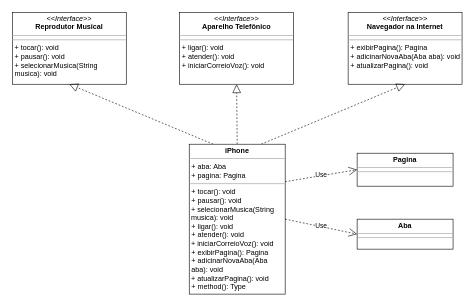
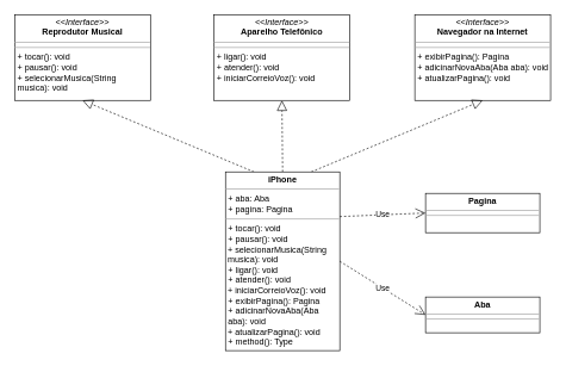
  <mxCell id="0" />
  <mxCell id="1" parent="0" />
  <mxCell id="2" value="&lt;p style=&quot;margin:0px;margin-top:4px;text-align:center;&quot;&gt;&lt;i&gt;&amp;lt;&amp;lt;Interface&amp;gt;&amp;gt;&lt;/i&gt;&lt;br&gt;&lt;b&gt;Reprodutor Musical&lt;/b&gt;&lt;br&gt;&lt;/p&gt;&lt;hr size=&quot;1&quot;&gt;&lt;hr size=&quot;1&quot;&gt;&lt;p style=&quot;margin:0px;margin-left:4px;&quot;&gt;+ tocar(): void&lt;br&gt;+ pausar(): void&lt;/p&gt;&lt;p style=&quot;margin:0px;margin-left:4px;&quot;&gt;+ selecionarMusica(String musica): void&lt;br&gt;&lt;/p&gt;" style="verticalAlign=top;align=left;overflow=fill;fontSize=12;fontFamily=Helvetica;html=1;whiteSpace=wrap;" vertex="1" parent="1"><mxGeometry x="20" y="20" width="190" height="120" as="geometry" /></mxCell>
  <mxCell id="3" value="&lt;p style=&quot;margin:0px;margin-top:4px;text-align:center;&quot;&gt;&lt;i&gt;&amp;lt;&amp;lt;Interface&amp;gt;&amp;gt;&lt;/i&gt;&lt;br&gt;&lt;b&gt;Aparelho Telefônico&lt;/b&gt;&lt;br&gt;&lt;/p&gt;&lt;hr size=&quot;1&quot;&gt;&lt;hr size=&quot;1&quot;&gt;&lt;p style=&quot;margin:0px;margin-left:4px;&quot;&gt;+ ligar(): void&lt;br&gt;+ atender(): void&lt;/p&gt;&lt;p style=&quot;margin:0px;margin-left:4px;&quot;&gt;+ iniciarCorreioVoz(): void&lt;br&gt;&lt;/p&gt;" style="verticalAlign=top;align=left;overflow=fill;fontSize=12;fontFamily=Helvetica;html=1;whiteSpace=wrap;" vertex="1" parent="1"><mxGeometry x="299" y="20" width="190" height="120" as="geometry" /></mxCell>
  <mxCell id="4" value="&lt;p style=&quot;margin:0px;margin-top:4px;text-align:center;&quot;&gt;&lt;i&gt;&amp;lt;&amp;lt;Interface&amp;gt;&amp;gt;&lt;/i&gt;&lt;br&gt;&lt;b&gt;Navegador na Internet&lt;/b&gt;&lt;br&gt;&lt;/p&gt;&lt;hr size=&quot;1&quot;&gt;&lt;hr size=&quot;1&quot;&gt;&lt;p style=&quot;margin:0px;margin-left:4px;&quot;&gt;+ exibirPagina(): Pagina&lt;br&gt;+ adicinarNovaAba(Aba aba): void&lt;/p&gt;&lt;p style=&quot;margin:0px;margin-left:4px;&quot;&gt;+ atualizarPagina(): void&lt;br&gt;&lt;/p&gt;" style="verticalAlign=top;align=left;overflow=fill;fontSize=12;fontFamily=Helvetica;html=1;whiteSpace=wrap;" vertex="1" parent="1"><mxGeometry x="580" y="20" width="190" height="120" as="geometry" /></mxCell>
  <mxCell id="5" value="" style="endArrow=block;dashed=1;endFill=0;endSize=12;html=1;rounded=0;exitX=0.25;exitY=0;exitDx=0;exitDy=0;entryX=0.5;entryY=1;entryDx=0;entryDy=0;" edge="1" parent="1" source="8" target="2"><mxGeometry width="160" relative="1" as="geometry"><mxPoint x="355" y="260" as="sourcePoint" /><mxPoint x="445" y="200" as="targetPoint" /></mxGeometry></mxCell>
  <mxCell id="6" value="" style="endArrow=block;dashed=1;endFill=0;endSize=12;html=1;rounded=0;exitX=0.5;exitY=0;exitDx=0;exitDy=0;entryX=0.5;entryY=1;entryDx=0;entryDy=0;" edge="1" parent="1" source="8" target="3"><mxGeometry width="160" relative="1" as="geometry"><mxPoint x="395" y="260" as="sourcePoint" /><mxPoint x="445" y="200" as="targetPoint" /></mxGeometry></mxCell>
  <mxCell id="7" value="" style="endArrow=block;dashed=1;endFill=0;endSize=12;html=1;rounded=0;exitX=0.75;exitY=0;exitDx=0;exitDy=0;entryX=0.5;entryY=1;entryDx=0;entryDy=0;" edge="1" parent="1" source="8" target="4"><mxGeometry width="160" relative="1" as="geometry"><mxPoint x="435" y="260" as="sourcePoint" /><mxPoint x="595" y="240" as="targetPoint" /></mxGeometry></mxCell>
  <mxCell id="8" value="&lt;p style=&quot;margin:0px;margin-top:4px;text-align:center;&quot;&gt;&lt;b&gt;iPhone&lt;/b&gt;&lt;br&gt;&lt;/p&gt;&lt;hr size=&quot;1&quot;&gt;&lt;p style=&quot;margin:0px;margin-left:4px;&quot;&gt;+ aba: Aba&lt;/p&gt;&lt;p style=&quot;margin:0px;margin-left:4px;&quot;&gt;+ pagina: Pagina&lt;br&gt;&lt;/p&gt;&lt;hr size=&quot;1&quot;&gt;&lt;p style=&quot;margin:0px;margin-left:4px;&quot;&gt;+ tocar(): void&lt;br&gt;+ pausar(): void&lt;/p&gt;&lt;div&gt;&amp;nbsp;+ selecionarMusica(String&lt;/div&gt;&lt;div&gt;&amp;nbsp;musica): void&lt;/div&gt;&lt;p style=&quot;margin:0px;margin-left:4px;&quot;&gt;+ ligar(): void&lt;br&gt;+ atender(): void&lt;/p&gt;&lt;div&gt;&amp;nbsp;+ iniciarCorreioVoz(): void&lt;/div&gt;&lt;div&gt;&lt;p style=&quot;margin:0px;margin-left:4px;&quot;&gt;+ exibirPagina(): Pagina&lt;br&gt;+ adicinarNovaAba(Aba aba): void&lt;/p&gt;&amp;nbsp;+ atualizarPagina(): void&lt;/div&gt;&lt;p style=&quot;margin:0px;margin-left:4px;&quot;&gt;+ method(): Type&lt;/p&gt;" style="verticalAlign=top;align=left;overflow=fill;fontSize=12;fontFamily=Helvetica;html=1;whiteSpace=wrap;" vertex="1" parent="1"><mxGeometry x="315" y="240" width="160" height="250" as="geometry" /></mxCell>
- <mxCell id="9" value="&lt;p style=&quot;margin:0px;margin-top:4px;text-align:center;&quot;&gt;&lt;b&gt;Pagina&lt;/b&gt;&lt;br&gt;&lt;/p&gt;&lt;hr size=&quot;1&quot;&gt;&lt;hr size=&quot;1&quot;&gt;" style="verticalAlign=top;align=left;overflow=fill;fontSize=12;fontFamily=Helvetica;html=1;whiteSpace=wrap;" vertex="1" parent="1"><mxGeometry x="595" y="255" width="160" height="55" as="geometry" /></mxCell>
- <mxCell id="10" value="&lt;p style=&quot;margin:0px;margin-top:4px;text-align:center;&quot;&gt;&lt;b&gt;Aba&lt;/b&gt;&lt;br&gt;&lt;/p&gt;&lt;hr size=&quot;1&quot;&gt;&lt;hr size=&quot;1&quot;&gt;" style="verticalAlign=top;align=left;overflow=fill;fontSize=12;fontFamily=Helvetica;html=1;whiteSpace=wrap;" vertex="1" parent="1"><mxGeometry x="595" y="365" width="160" height="50" as="geometry" /></mxCell>
+ <mxCell id="9" value="&lt;p style=&quot;margin:0px;margin-top:4px;text-align:center;&quot;&gt;&lt;b&gt;Pagina&lt;/b&gt;&lt;br&gt;&lt;/p&gt;&lt;hr size=&quot;1&quot;&gt;&lt;hr size=&quot;1&quot;&gt;" style="verticalAlign=top;align=left;overflow=fill;fontSize=12;fontFamily=Helvetica;html=1;whiteSpace=wrap;" vertex="1" parent="1"><mxGeometry x="595" y="270" width="160" height="55" as="geometry" /></mxCell>
+ <mxCell id="10" value="&lt;p style=&quot;margin:0px;margin-top:4px;text-align:center;&quot;&gt;&lt;b&gt;Aba&lt;/b&gt;&lt;br&gt;&lt;/p&gt;&lt;hr size=&quot;1&quot;&gt;&lt;hr size=&quot;1&quot;&gt;" style="verticalAlign=top;align=left;overflow=fill;fontSize=12;fontFamily=Helvetica;html=1;whiteSpace=wrap;" vertex="1" parent="1"><mxGeometry x="595" y="415" width="160" height="50" as="geometry" /></mxCell>
  <mxCell id="11" value="Use" style="endArrow=open;endSize=12;dashed=1;html=1;rounded=0;exitX=1;exitY=0.25;exitDx=0;exitDy=0;entryX=0;entryY=0.5;entryDx=0;entryDy=0;" edge="1" parent="1" source="8" target="9"><mxGeometry width="160" relative="1" as="geometry"><mxPoint x="475" y="275" as="sourcePoint" /><mxPoint x="635" y="275" as="targetPoint" /></mxGeometry></mxCell>
  <mxCell id="12" value="Use" style="endArrow=open;endSize=12;dashed=1;html=1;rounded=0;exitX=1;exitY=0.5;exitDx=0;exitDy=0;entryX=0;entryY=0.5;entryDx=0;entryDy=0;" edge="1" parent="1" source="8" target="10"><mxGeometry width="160" relative="1" as="geometry"><mxPoint x="505" y="365" as="sourcePoint" /><mxPoint x="665" y="365" as="targetPoint" /></mxGeometry></mxCell>
